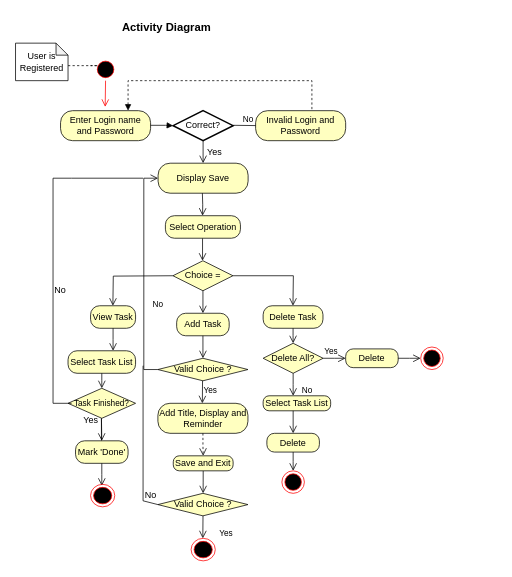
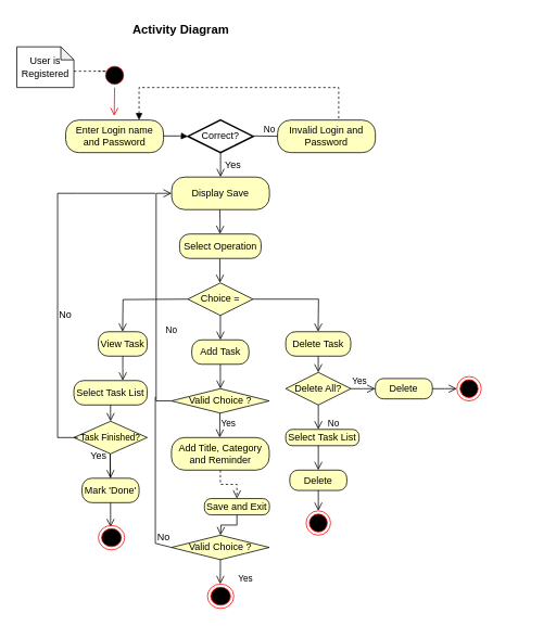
  <mxCell id="0" />
  <mxCell id="1" parent="0" />
  <mxCell id="2" value="User is Registered" style="shape=note;whiteSpace=wrap;html=1;backgroundOutline=1;darkOpacity=0.05;size=16;" vertex="1" parent="1"><mxGeometry x="20" y="57" width="70" height="50" as="geometry" /></mxCell>
  <mxCell id="3" value="" style="endArrow=none;dashed=1;html=1;rounded=0;" edge="1" parent="1"><mxGeometry width="50" height="50" relative="1" as="geometry"><mxPoint x="90" y="87" as="sourcePoint" /><mxPoint x="120" y="87" as="targetPoint" /><Array as="points"><mxPoint x="130" y="87" /></Array></mxGeometry></mxCell>
  <mxCell id="4" value="Enter Login name and Password" style="rounded=1;whiteSpace=wrap;html=1;arcSize=40;fontColor=#000000;fillColor=#ffffc0;strokeColor=#000000;" vertex="1" parent="1"><mxGeometry x="80" y="147" width="120" height="40" as="geometry" /></mxCell>
  <mxCell id="5" value="" style="edgeStyle=orthogonalEdgeStyle;html=1;verticalAlign=bottom;endArrow=open;endSize=8;strokeColor=#ff0000;rounded=0;" edge="1" source="6" parent="1"><mxGeometry relative="1" as="geometry"><mxPoint x="139.5" y="142" as="targetPoint" /><mxPoint x="139.5" y="97" as="sourcePoint" /><Array as="points" /></mxGeometry></mxCell>
  <mxCell id="6" value="" style="ellipse;html=1;shape=startState;fillColor=#000000;strokeColor=#ff0000;" vertex="1" parent="1"><mxGeometry x="125" y="77" width="30" height="30" as="geometry" /></mxCell>
  <mxCell id="7" value="" style="html=1;verticalAlign=bottom;endArrow=block;curved=0;rounded=0;" edge="1" parent="1"><mxGeometry width="80" relative="1" as="geometry"><mxPoint x="200" y="166.5" as="sourcePoint" /><mxPoint x="230" y="167" as="targetPoint" /><Array as="points"><mxPoint x="220" y="166.5" /></Array></mxGeometry></mxCell>
  <mxCell id="8" value="Correct?" style="strokeWidth=2;html=1;shape=mxgraph.flowchart.decision;whiteSpace=wrap;" vertex="1" parent="1"><mxGeometry x="230" y="147" width="80" height="40" as="geometry" /></mxCell>
  <mxCell id="9" value="No" style="html=1;verticalAlign=bottom;endArrow=block;curved=0;rounded=0;" edge="1" parent="1"><mxGeometry width="80" relative="1" as="geometry"><mxPoint x="310" y="166.5" as="sourcePoint" /><mxPoint x="350" y="167" as="targetPoint" /></mxGeometry></mxCell>
  <mxCell id="10" value="Invalid Login and Password" style="rounded=1;whiteSpace=wrap;html=1;arcSize=40;fontColor=#000000;fillColor=#ffffc0;strokeColor=#000000;" vertex="1" parent="1"><mxGeometry x="340" y="147" width="120" height="40" as="geometry" /></mxCell>
  <mxCell id="11" value="" style="html=1;verticalAlign=bottom;endArrow=block;curved=0;rounded=0;exitX=0.625;exitY=-0.05;exitDx=0;exitDy=0;exitPerimeter=0;entryX=0.75;entryY=0;entryDx=0;entryDy=0;dashed=1;" edge="1" parent="1" source="10" target="4"><mxGeometry width="80" relative="1" as="geometry"><mxPoint x="419.96" y="127" as="sourcePoint" /><mxPoint x="200" y="137" as="targetPoint" /><Array as="points"><mxPoint x="415" y="107" /><mxPoint x="200" y="107" /><mxPoint x="170" y="107" /></Array></mxGeometry></mxCell>
  <mxCell id="12" style="edgeStyle=orthogonalEdgeStyle;rounded=0;orthogonalLoop=1;jettySize=auto;html=1;exitX=0.5;exitY=1;exitDx=0;exitDy=0;" edge="1" parent="1"><mxGeometry relative="1" as="geometry"><mxPoint x="660" y="277" as="sourcePoint" /><mxPoint x="660" y="277" as="targetPoint" /></mxGeometry></mxCell>
  <mxCell id="13" style="edgeStyle=orthogonalEdgeStyle;rounded=0;orthogonalLoop=1;jettySize=auto;html=1;exitX=0.5;exitY=1;exitDx=0;exitDy=0;" edge="1" parent="1" source="29"><mxGeometry relative="1" as="geometry"><mxPoint x="269.76" y="317" as="targetPoint" /></mxGeometry></mxCell>
  <mxCell id="14" value="Choice =" style="rhombus;whiteSpace=wrap;html=1;fontColor=#000000;fillColor=#ffffc0;strokeColor=#000000;" vertex="1" parent="1"><mxGeometry x="229.76" y="347" width="80" height="40" as="geometry" /></mxCell>
  <mxCell id="15" value="" style="edgeStyle=orthogonalEdgeStyle;html=1;align=left;verticalAlign=bottom;endArrow=open;endSize=8;strokeColor=#000000;rounded=0;" edge="1" source="14" parent="1"><mxGeometry x="-1" relative="1" as="geometry"><mxPoint x="389.76" y="407" as="targetPoint" /></mxGeometry></mxCell>
  <mxCell id="16" value="" style="edgeStyle=orthogonalEdgeStyle;html=1;align=left;verticalAlign=top;endArrow=open;endSize=8;strokeColor=#000000;rounded=0;" edge="1" source="14" parent="1"><mxGeometry x="-1" relative="1" as="geometry"><mxPoint x="269.76" y="417" as="targetPoint" /></mxGeometry></mxCell>
  <mxCell id="17" value="" style="edgeStyle=orthogonalEdgeStyle;html=1;align=left;verticalAlign=bottom;endArrow=open;endSize=8;strokeColor=#000000;rounded=0;" edge="1" parent="1"><mxGeometry x="-1" relative="1" as="geometry"><mxPoint x="149.76" y="407" as="targetPoint" /><mxPoint x="229.76" y="367" as="sourcePoint" /></mxGeometry></mxCell>
  <mxCell id="18" value="Add Task" style="rounded=1;whiteSpace=wrap;html=1;arcSize=40;fontColor=#000000;fillColor=#ffffc0;strokeColor=#000000;" vertex="1" parent="1"><mxGeometry x="234.76" y="417" width="70" height="30" as="geometry" /></mxCell>
  <mxCell id="19" value="" style="edgeStyle=orthogonalEdgeStyle;html=1;verticalAlign=bottom;endArrow=open;endSize=8;strokeColor=#000000;rounded=0;exitX=0.5;exitY=1;exitDx=0;exitDy=0;" edge="1" source="18" parent="1"><mxGeometry relative="1" as="geometry"><mxPoint x="269.76" y="477" as="targetPoint" /></mxGeometry></mxCell>
- <mxCell id="20" value="Add Title, Display and Reminder" style="rounded=1;whiteSpace=wrap;html=1;arcSize=40;fontColor=#000000;fillColor=#ffffc0;strokeColor=#000000;" vertex="1" parent="1"><mxGeometry x="209.76" y="537" width="120" height="40" as="geometry" /></mxCell>
+ <mxCell id="20" value="Add Title, Category and Reminder" style="rounded=1;whiteSpace=wrap;html=1;arcSize=40;fontColor=#000000;fillColor=#ffffc0;strokeColor=#000000;" vertex="1" parent="1"><mxGeometry x="209.76" y="537" width="120" height="40" as="geometry" /></mxCell>
  <mxCell id="21" value="Display Save" style="rounded=1;whiteSpace=wrap;html=1;arcSize=40;fontColor=#000000;fillColor=#ffffc0;strokeColor=#000000;" vertex="1" parent="1"><mxGeometry x="210" y="217" width="120" height="40" as="geometry" /></mxCell>
  <mxCell id="22" value="" style="edgeStyle=orthogonalEdgeStyle;html=1;verticalAlign=bottom;endArrow=open;endSize=8;strokeColor=#000000;rounded=0;" edge="1" parent="1"><mxGeometry relative="1" as="geometry"><mxPoint x="269.29" y="287" as="targetPoint" /><mxPoint x="269.04" y="257" as="sourcePoint" /></mxGeometry></mxCell>
  <mxCell id="23" value="" style="edgeStyle=orthogonalEdgeStyle;html=1;verticalAlign=bottom;endArrow=open;endSize=8;strokeColor=#000000;rounded=0;exitX=0.5;exitY=1;exitDx=0;exitDy=0;exitPerimeter=0;" edge="1" parent="1" source="8"><mxGeometry relative="1" as="geometry"><mxPoint x="270" y="217" as="targetPoint" /><mxPoint x="269.5" y="197" as="sourcePoint" /></mxGeometry></mxCell>
  <mxCell id="24" value="Yes" style="text;html=1;align=center;verticalAlign=middle;resizable=0;points=[];autosize=1;strokeColor=none;fillColor=none;" vertex="1" parent="1"><mxGeometry x="265" y="187" width="40" height="30" as="geometry" /></mxCell>
  <mxCell id="25" value="" style="edgeStyle=orthogonalEdgeStyle;html=1;verticalAlign=bottom;endArrow=open;endSize=8;strokeColor=#000000;rounded=0;" edge="1" parent="1" source="29"><mxGeometry relative="1" as="geometry"><mxPoint x="269.26" y="347" as="targetPoint" /><mxPoint x="269.26" y="317" as="sourcePoint" /></mxGeometry></mxCell>
  <mxCell id="26" value="Valid Choice ?" style="rhombus;whiteSpace=wrap;html=1;fontColor=#000000;fillColor=#ffffc0;strokeColor=#000000;" vertex="1" parent="1"><mxGeometry x="209.76" y="477" width="120" height="30" as="geometry" /></mxCell>
  <mxCell id="27" value="No" style="edgeStyle=orthogonalEdgeStyle;html=1;align=left;verticalAlign=bottom;endArrow=open;endSize=8;strokeColor=#000000;rounded=0;entryX=0;entryY=0.5;entryDx=0;entryDy=0;" edge="1" source="26" parent="1" target="21"><mxGeometry x="-0.339" y="-10" relative="1" as="geometry"><mxPoint x="190" y="237" as="targetPoint" /><Array as="points"><mxPoint x="191" y="492" /><mxPoint x="191" y="237" /></Array><mxPoint as="offset" /></mxGeometry></mxCell>
  <mxCell id="28" value="Yes" style="edgeStyle=orthogonalEdgeStyle;html=1;align=left;verticalAlign=top;endArrow=open;endSize=8;strokeColor=#000000;rounded=0;" edge="1" parent="1"><mxGeometry x="-1" relative="1" as="geometry"><mxPoint x="269" y="537" as="targetPoint" /><mxPoint x="269.26" y="507" as="sourcePoint" /><Array as="points"><mxPoint x="270.26" y="507" /></Array></mxGeometry></mxCell>
  <mxCell id="29" value="Select Operation" style="rounded=1;whiteSpace=wrap;html=1;arcSize=40;fontColor=#000000;fillColor=#ffffc0;strokeColor=#000000;" vertex="1" parent="1"><mxGeometry x="219.76" y="287" width="100" height="30" as="geometry" /></mxCell>
  <mxCell id="30" value="" style="edgeStyle=orthogonalEdgeStyle;html=1;verticalAlign=bottom;endArrow=open;endSize=8;strokeColor=#000000;rounded=0;exitX=0.5;exitY=1;exitDx=0;exitDy=0;" edge="1" source="32" parent="1"><mxGeometry relative="1" as="geometry"><mxPoint x="270" y="657" as="targetPoint" /></mxGeometry></mxCell>
  <mxCell id="31" value="" style="edgeStyle=orthogonalEdgeStyle;html=1;verticalAlign=bottom;endArrow=open;endSize=8;strokeColor=#000000;rounded=0;exitX=0.5;exitY=1;exitDx=0;exitDy=0;dashed=1;" edge="1" parent="1" source="20" target="32"><mxGeometry relative="1" as="geometry"><mxPoint x="270" y="607" as="targetPoint" /><mxPoint x="270" y="577" as="sourcePoint" /></mxGeometry></mxCell>
- <mxCell id="32" value="Save and Exit" style="rounded=1;whiteSpace=wrap;html=1;arcSize=40;fontColor=#000000;fillColor=#ffffc0;strokeColor=#000000;" vertex="1" parent="1"><mxGeometry x="230.24" y="607" width="79.76" height="20" as="geometry" /></mxCell>
+ <mxCell id="32" value="Save and Exit" style="rounded=1;whiteSpace=wrap;html=1;arcSize=40;fontColor=#000000;fillColor=#ffffc0;strokeColor=#000000;" vertex="1" parent="1"><mxGeometry x="250.24" y="612" width="79.76" height="20" as="geometry" /></mxCell>
  <mxCell id="33" value="Valid Choice ?" style="rhombus;whiteSpace=wrap;html=1;fontColor=#000000;fillColor=#ffffc0;strokeColor=#000000;" vertex="1" parent="1"><mxGeometry x="209.76" y="657" width="120" height="30" as="geometry" /></mxCell>
  <mxCell id="34" value="Yes" style="edgeStyle=orthogonalEdgeStyle;html=1;align=left;verticalAlign=top;endArrow=open;endSize=8;strokeColor=#000000;rounded=0;" edge="1" parent="1"><mxGeometry x="-0.345" y="20" relative="1" as="geometry"><mxPoint x="269.62" y="717" as="targetPoint" /><mxPoint x="269.88" y="687" as="sourcePoint" /><Array as="points"><mxPoint x="270.88" y="687" /></Array><mxPoint as="offset" /></mxGeometry></mxCell>
  <mxCell id="35" value="" style="strokeWidth=1;html=1;shape=mxgraph.flowchart.annotation_1;align=left;pointerEvents=1;" vertex="1" parent="1"><mxGeometry x="190" y="487" width="0.24" height="180" as="geometry" /></mxCell>
  <mxCell id="36" value="" style="endArrow=none;html=1;rounded=0;entryX=0;entryY=0.5;entryDx=0;entryDy=0;exitX=0.5;exitY=1;exitDx=0;exitDy=0;exitPerimeter=0;" edge="1" parent="1" source="35" target="33"><mxGeometry width="50" height="50" relative="1" as="geometry"><mxPoint x="190" y="667" as="sourcePoint" /><mxPoint x="240" y="617" as="targetPoint" /></mxGeometry></mxCell>
  <mxCell id="37" value="" style="ellipse;html=1;shape=endState;fillColor=#000000;strokeColor=#ff0000;" vertex="1" parent="1"><mxGeometry x="253.99" y="717" width="32.26" height="30" as="geometry" /></mxCell>
  <mxCell id="38" value="No" style="text;html=1;align=center;verticalAlign=middle;resizable=0;points=[];autosize=1;strokeColor=none;fillColor=none;" vertex="1" parent="1"><mxGeometry x="180" y="645" width="40" height="30" as="geometry" /></mxCell>
  <mxCell id="39" value="Delete Task" style="rounded=1;whiteSpace=wrap;html=1;arcSize=40;fontColor=#000000;fillColor=#ffffc0;strokeColor=#000000;" vertex="1" parent="1"><mxGeometry x="350" y="407" width="79.76" height="30" as="geometry" /></mxCell>
  <mxCell id="40" value="" style="edgeStyle=orthogonalEdgeStyle;html=1;verticalAlign=bottom;endArrow=open;endSize=8;strokeColor=#000000;rounded=0;" edge="1" source="39" parent="1"><mxGeometry relative="1" as="geometry"><mxPoint x="390" y="457" as="targetPoint" /></mxGeometry></mxCell>
  <mxCell id="41" value="Delete All?" style="rhombus;whiteSpace=wrap;html=1;fontColor=#000000;fillColor=#ffffc0;strokeColor=#000000;" vertex="1" parent="1"><mxGeometry x="350" y="457" width="80" height="40" as="geometry" /></mxCell>
  <mxCell id="42" value="Yes" style="edgeStyle=orthogonalEdgeStyle;html=1;align=left;verticalAlign=bottom;endArrow=open;endSize=8;strokeColor=#000000;rounded=0;" edge="1" source="41" parent="1"><mxGeometry x="-1" relative="1" as="geometry"><mxPoint x="460" y="477" as="targetPoint" /></mxGeometry></mxCell>
  <mxCell id="43" value="No" style="edgeStyle=orthogonalEdgeStyle;html=1;align=left;verticalAlign=top;endArrow=open;endSize=8;strokeColor=#000000;rounded=0;" edge="1" source="41" parent="1"><mxGeometry x="-0.344" y="10" relative="1" as="geometry"><mxPoint x="390" y="527" as="targetPoint" /><mxPoint as="offset" /></mxGeometry></mxCell>
  <mxCell id="44" value="Delete" style="rounded=1;whiteSpace=wrap;html=1;arcSize=40;fontColor=#000000;fillColor=#ffffc0;strokeColor=#000000;" vertex="1" parent="1"><mxGeometry x="460" y="464.5" width="70" height="25" as="geometry" /></mxCell>
  <mxCell id="45" value="" style="edgeStyle=orthogonalEdgeStyle;html=1;verticalAlign=bottom;endArrow=open;endSize=8;strokeColor=#000000;rounded=0;exitX=1;exitY=0.5;exitDx=0;exitDy=0;" edge="1" source="44" parent="1"><mxGeometry relative="1" as="geometry"><mxPoint x="560" y="477" as="targetPoint" /></mxGeometry></mxCell>
  <mxCell id="46" value="" style="ellipse;html=1;shape=endState;fillColor=#000000;strokeColor=#ff0000;" vertex="1" parent="1"><mxGeometry x="560" y="462" width="30" height="30" as="geometry" /></mxCell>
  <mxCell id="47" value="Select Task List" style="rounded=1;whiteSpace=wrap;html=1;arcSize=40;fontColor=#000000;fillColor=#ffffc0;strokeColor=#000000;" vertex="1" parent="1"><mxGeometry x="350" y="527" width="90" height="20" as="geometry" /></mxCell>
  <mxCell id="48" value="" style="edgeStyle=orthogonalEdgeStyle;html=1;verticalAlign=bottom;endArrow=open;endSize=8;strokeColor=#000000;rounded=0;" edge="1" parent="1"><mxGeometry relative="1" as="geometry"><mxPoint x="390" y="577" as="targetPoint" /><mxPoint x="390" y="547" as="sourcePoint" /><Array as="points"><mxPoint x="390" y="577" /></Array></mxGeometry></mxCell>
  <mxCell id="49" value="Delete" style="rounded=1;whiteSpace=wrap;html=1;arcSize=40;fontColor=#000000;fillColor=#ffffc0;strokeColor=#000000;" vertex="1" parent="1"><mxGeometry x="355" y="577" width="70" height="25" as="geometry" /></mxCell>
  <mxCell id="50" value="" style="edgeStyle=orthogonalEdgeStyle;html=1;verticalAlign=bottom;endArrow=open;endSize=8;strokeColor=#000000;rounded=0;exitX=0.5;exitY=1;exitDx=0;exitDy=0;" edge="1" parent="1" source="49"><mxGeometry relative="1" as="geometry"><mxPoint x="390" y="627" as="targetPoint" /><mxPoint x="419.5" y="625" as="sourcePoint" /></mxGeometry></mxCell>
  <mxCell id="51" value="" style="ellipse;html=1;shape=endState;fillColor=#000000;strokeColor=#ff0000;" vertex="1" parent="1"><mxGeometry x="375" y="627" width="30" height="30" as="geometry" /></mxCell>
  <mxCell id="52" value="View Task" style="rounded=1;whiteSpace=wrap;html=1;arcSize=40;fontColor=#000000;fillColor=#ffffc0;strokeColor=#000000;" vertex="1" parent="1"><mxGeometry x="120" y="407" width="60" height="30" as="geometry" /></mxCell>
  <mxCell id="53" value="" style="edgeStyle=orthogonalEdgeStyle;html=1;verticalAlign=bottom;endArrow=open;endSize=8;strokeColor=#000000;rounded=0;" edge="1" source="52" parent="1"><mxGeometry relative="1" as="geometry"><mxPoint x="150" y="467" as="targetPoint" /></mxGeometry></mxCell>
  <mxCell id="54" value="Select Task List" style="rounded=1;whiteSpace=wrap;html=1;arcSize=40;fontColor=#000000;fillColor=#ffffc0;strokeColor=#000000;" vertex="1" parent="1"><mxGeometry x="90" y="467" width="90" height="30" as="geometry" /></mxCell>
  <mxCell id="55" value="" style="edgeStyle=orthogonalEdgeStyle;html=1;verticalAlign=bottom;endArrow=open;endSize=8;strokeColor=#000000;rounded=0;" edge="1" source="54" parent="1"><mxGeometry relative="1" as="geometry"><mxPoint x="135" y="517" as="targetPoint" /></mxGeometry></mxCell>
  <mxCell id="56" value="&lt;font style=&quot;font-size: 11px;&quot;&gt;Task Finished?&lt;/font&gt;" style="rhombus;whiteSpace=wrap;html=1;fontColor=#000000;fillColor=#ffffc0;strokeColor=#000000;" vertex="1" parent="1"><mxGeometry x="90" y="517" width="90" height="40" as="geometry" /></mxCell>
  <mxCell id="57" value="No" style="strokeWidth=1;html=1;shape=mxgraph.flowchart.annotation_1;align=left;pointerEvents=1;" vertex="1" parent="1"><mxGeometry x="70" y="237" width="24.76" height="300" as="geometry" /></mxCell>
  <mxCell id="58" value="" style="endArrow=none;html=1;rounded=0;" edge="1" parent="1"><mxGeometry width="50" height="50" relative="1" as="geometry"><mxPoint x="94.76" y="237" as="sourcePoint" /><mxPoint x="190" y="237" as="targetPoint" /></mxGeometry></mxCell>
  <mxCell id="59" value="" style="edgeStyle=orthogonalEdgeStyle;html=1;verticalAlign=bottom;endArrow=open;endSize=8;strokeColor=#000000;rounded=0;" edge="1" parent="1"><mxGeometry relative="1" as="geometry"><mxPoint x="135" y="587" as="targetPoint" /><mxPoint x="134.5" y="587" as="sourcePoint" /><Array as="points"><mxPoint x="135" y="557" /><mxPoint x="135" y="557" /></Array></mxGeometry></mxCell>
  <mxCell id="60" value="Mark 'Done'" style="rounded=1;whiteSpace=wrap;html=1;arcSize=40;fontColor=#000000;fillColor=#ffffc0;strokeColor=#000000;" vertex="1" parent="1"><mxGeometry x="100" y="587" width="70" height="30" as="geometry" /></mxCell>
  <mxCell id="61" value="" style="edgeStyle=orthogonalEdgeStyle;html=1;verticalAlign=bottom;endArrow=open;endSize=8;strokeColor=#000000;rounded=0;" edge="1" source="60" parent="1"><mxGeometry relative="1" as="geometry"><mxPoint x="135" y="647" as="targetPoint" /></mxGeometry></mxCell>
  <mxCell id="62" value="" style="ellipse;html=1;shape=endState;fillColor=#000000;strokeColor=#ff0000;" vertex="1" parent="1"><mxGeometry x="120" y="645" width="32.26" height="30" as="geometry" /></mxCell>
  <mxCell id="63" value="Yes" style="text;html=1;align=center;verticalAlign=middle;resizable=0;points=[];autosize=1;strokeColor=none;fillColor=none;" vertex="1" parent="1"><mxGeometry x="100" y="545" width="40" height="30" as="geometry" /></mxCell>
  <mxCell id="64" value="&lt;font style=&quot;font-size: 15px;&quot;&gt;&lt;b&gt;Activity Diagram&lt;/b&gt;&lt;/font&gt;" style="text;html=1;align=center;verticalAlign=middle;resizable=0;points=[];autosize=1;strokeColor=none;fillColor=none;" vertex="1" parent="1"><mxGeometry x="151.25" y="20" width="140" height="30" as="geometry" /></mxCell>
